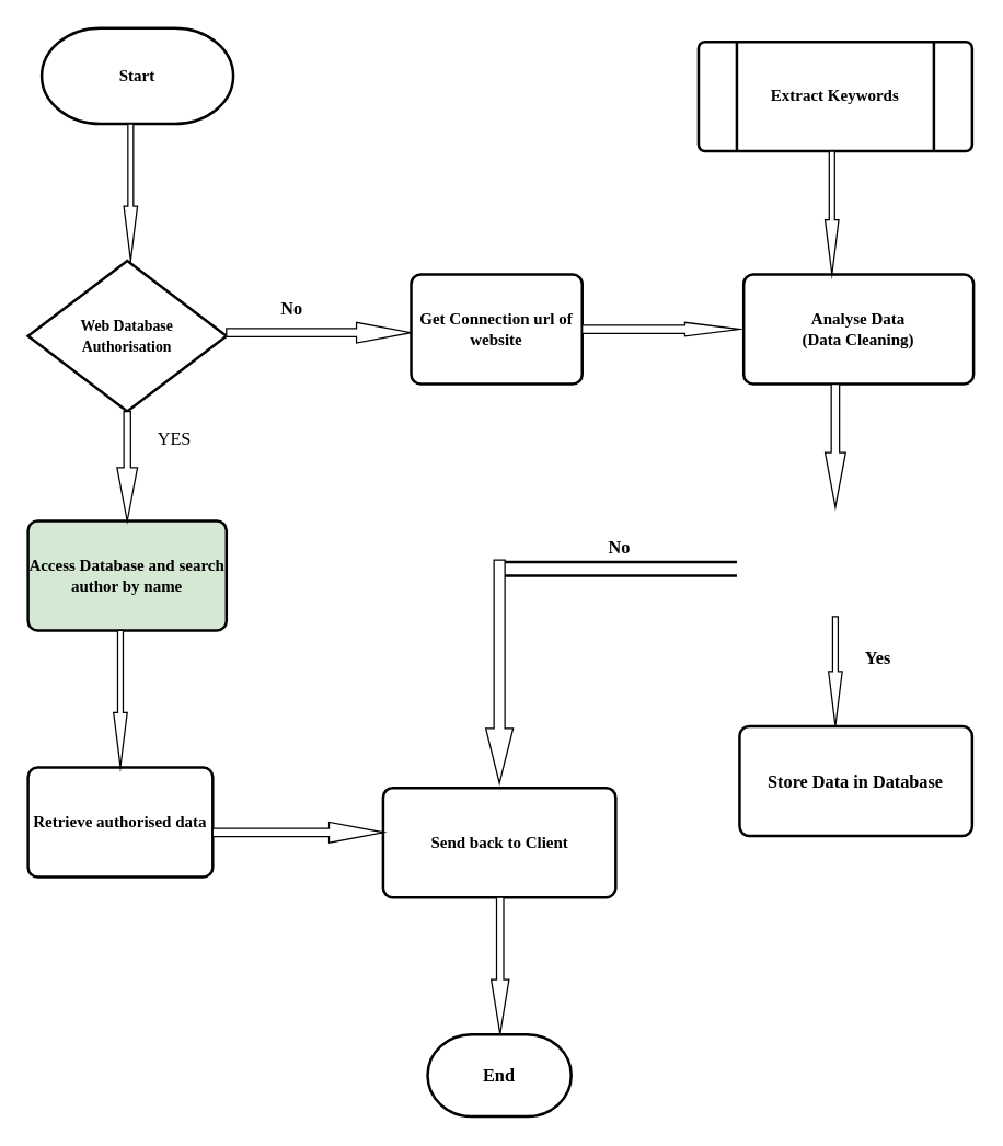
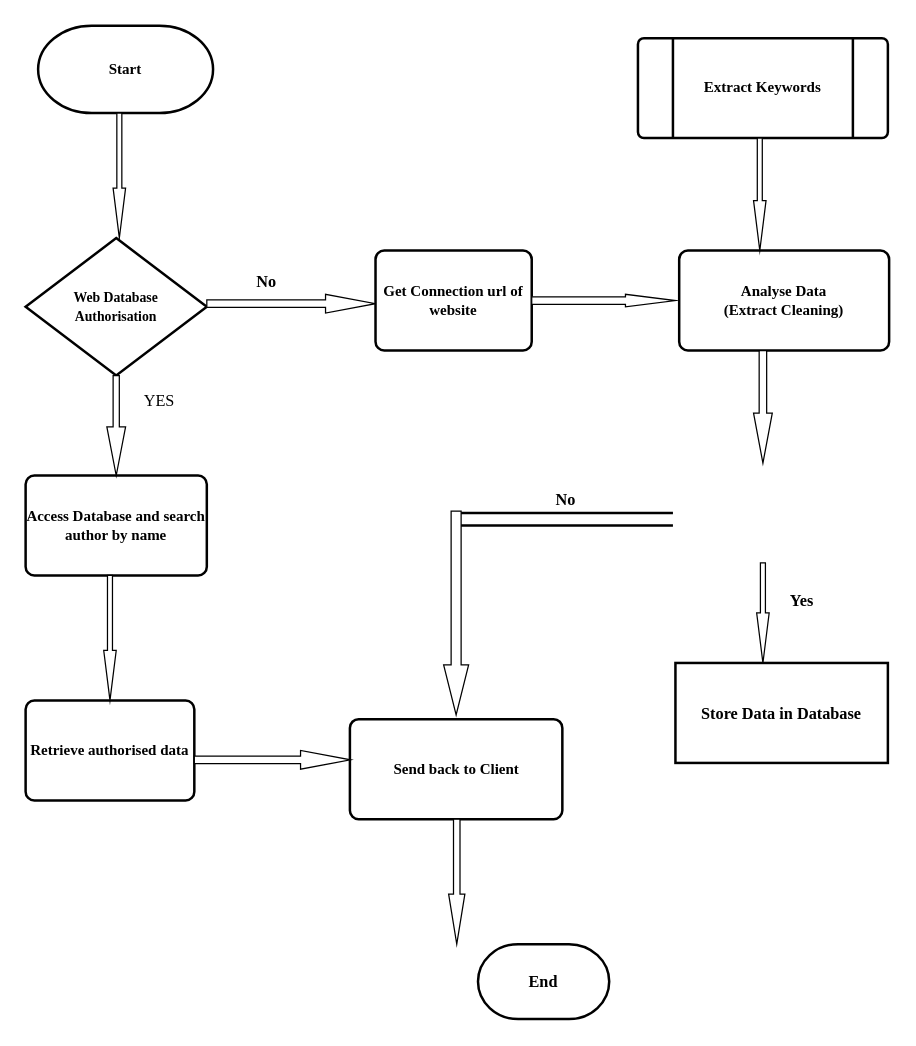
  <mxCell id="0" />
  <mxCell id="1" parent="0" />
  <mxCell id="2" value="Start" style="strokeWidth=2;html=1;shape=mxgraph.flowchart.terminator;whiteSpace=wrap;fontFamily=Times New Roman;fontStyle=1" vertex="1" parent="1"><mxGeometry x="30" y="20" width="140" height="70" as="geometry" /></mxCell>
  <mxCell id="3" value="" style="html=1;shadow=0;dashed=0;align=center;verticalAlign=middle;shape=mxgraph.arrows2.arrow;dy=0.6;dx=40;direction=south;notch=0;" vertex="1" parent="1"><mxGeometry x="90" y="90" width="10" height="100" as="geometry" /></mxCell>
  <mxCell id="4" value="&lt;span style=&quot;font-size: 11px&quot;&gt;&lt;b&gt;Web Database &lt;br&gt;Authorisation&lt;/b&gt;&lt;/span&gt;" style="strokeWidth=2;html=1;shape=mxgraph.flowchart.decision;whiteSpace=wrap;fontFamily=Times New Roman;" vertex="1" parent="1"><mxGeometry y="190" width="145" height="110" as="geometry" x="20" /></mxCell>
  <mxCell id="5" style="edgeStyle=orthogonalEdgeStyle;rounded=0;orthogonalLoop=1;jettySize=auto;html=1;" edge="1" parent="1"><mxGeometry relative="1" as="geometry"><mxPoint x="170" y="420" as="targetPoint" /><mxPoint x="170" y="420" as="sourcePoint" /></mxGeometry></mxCell>
- <mxCell id="6" value="Access Database and search author by name" style="rounded=1;whiteSpace=wrap;html=1;absoluteArcSize=1;arcSize=14;strokeWidth=2;fontFamily=Times New Roman;fontStyle=1;fillColor=#d5e8d4;" vertex="1" parent="1"><mxGeometry y="380" width="145" height="80" as="geometry" x="20" /></mxCell>
+ <mxCell id="6" value="Access Database and search author by name" style="rounded=1;whiteSpace=wrap;html=1;absoluteArcSize=1;arcSize=14;strokeWidth=2;fontFamily=Times New Roman;fontStyle=1" vertex="1" parent="1"><mxGeometry y="380" width="145" height="80" as="geometry" x="20" /></mxCell>
  <mxCell id="7" value="Retrieve authorised data" style="rounded=1;whiteSpace=wrap;html=1;absoluteArcSize=1;arcSize=14;strokeWidth=2;fontFamily=Times New Roman;fontStyle=1" vertex="1" parent="1"><mxGeometry y="560" width="135" height="80" as="geometry" x="20" /></mxCell>
  <mxCell id="8" value="Send back to Client" style="rounded=1;whiteSpace=wrap;html=1;absoluteArcSize=1;arcSize=14;strokeWidth=2;fontFamily=Times New Roman;fontStyle=1" vertex="1" parent="1"><mxGeometry x="279.5" y="575" width="170" height="80" as="geometry" /></mxCell>
  <mxCell id="9" value="" style="html=1;shadow=0;dashed=0;align=center;verticalAlign=bottom;shape=mxgraph.arrows2.arrow;dy=0.6;dx=40;notch=0;strokeColor=#000000;labelPosition=center;verticalLabelPosition=top;fontFamily=Times New Roman;fontSize=13;fontStyle=1" vertex="1" parent="1"><mxGeometry x="165" y="235" width="135" height="15" as="geometry" /></mxCell>
  <mxCell id="10" value="Get Connection url of website" style="rounded=1;whiteSpace=wrap;html=1;absoluteArcSize=1;arcSize=14;strokeWidth=2;fontFamily=Times New Roman;fontStyle=1" vertex="1" parent="1"><mxGeometry x="300" y="200" width="125" height="80" as="geometry" /></mxCell>
- <mxCell id="11" value="Analyse Data&lt;br&gt;(Data Cleaning)&lt;br&gt;" style="rounded=1;whiteSpace=wrap;html=1;absoluteArcSize=1;arcSize=14;strokeWidth=2;fontFamily=Times New Roman;fontStyle=1" vertex="1" parent="1"><mxGeometry x="543" y="200" width="168" height="80" as="geometry" /></mxCell>
+ <mxCell id="11" value="Analyse Data&lt;br&gt;(Extract Cleaning)&lt;br&gt;" style="rounded=1;whiteSpace=wrap;html=1;absoluteArcSize=1;arcSize=14;strokeWidth=2;fontFamily=Times New Roman;fontStyle=1" vertex="1" parent="1"><mxGeometry x="543" y="200" width="168" height="80" as="geometry" /></mxCell>
  <mxCell id="12" value="Extract Keywords" style="verticalLabelPosition=middle;verticalAlign=middle;html=1;strokeWidth=2;shape=process;whiteSpace=wrap;rounded=1;size=0.14;arcSize=6;fontFamily=Times New Roman;fontStyle=1;labelPosition=center;align=center;" vertex="1" parent="1"><mxGeometry x="510" y="30" width="200" height="80" as="geometry" /></mxCell>
  <mxCell id="13" value="" style="html=1;shadow=0;dashed=0;align=center;verticalAlign=middle;shape=mxgraph.arrows2.arrow;dy=0.4;dx=40;notch=0;" vertex="1" parent="1"><mxGeometry x="425" y="235" width="115" height="10" as="geometry" /></mxCell>
  <mxCell id="14" value="YES" style="text;html=1;resizable=0;points=[];autosize=1;align=left;verticalAlign=top;spacingTop=-4;fontSize=13;fontFamily=Times New Roman;" vertex="1" parent="1"><mxGeometry x="112.5" y="310" width="40" height="20" as="geometry" /></mxCell>
  <mxCell id="15" value="" style="html=1;shadow=0;dashed=0;align=left;verticalAlign=middle;shape=mxgraph.arrows2.arrow;dy=0.67;dx=39;direction=south;notch=0;strokeColor=#000000;fontFamily=Times New Roman;fontSize=13;fontStyle=1;labelPosition=right;verticalLabelPosition=middle;" vertex="1" parent="1"><mxGeometry x="85" y="300" width="15" height="80" as="geometry" /></mxCell>
  <mxCell id="16" value="&lt;b&gt;No&lt;/b&gt;" style="text;html=1;resizable=0;points=[];autosize=1;align=left;verticalAlign=top;spacingTop=-4;fontSize=13;fontFamily=Times New Roman;" vertex="1" parent="1"><mxGeometry x="202.5" y="215" width="30" height="20" as="geometry" /></mxCell>
  <mxCell id="17" value="" style="html=1;shadow=0;dashed=0;align=center;verticalAlign=middle;shape=mxgraph.arrows2.arrow;dy=0.6;dx=40;direction=south;notch=0;strokeColor=#000000;fontFamily=Times New Roman;fontSize=13;" vertex="1" parent="1"><mxGeometry x="602.5" y="110" width="10" height="90" as="geometry" /></mxCell>
  <mxCell id="18" value="" style="html=1;shadow=0;dashed=0;align=center;verticalAlign=middle;shape=mxgraph.arrows2.arrow;dy=0.6;dx=40;direction=south;notch=0;strokeColor=#000000;fontFamily=Times New Roman;fontSize=13;" vertex="1" parent="1"><mxGeometry x="602.5" y="280" width="15" height="90" as="geometry" /></mxCell>
  <mxCell id="19" value="" style="html=1;shadow=0;dashed=0;align=center;verticalAlign=middle;shape=mxgraph.arrows2.arrow;dy=0.6;dx=40;direction=south;notch=0;strokeColor=#000000;fontFamily=Times New Roman;fontSize=13;" vertex="1" parent="1"><mxGeometry x="82.5" y="460" width="10" height="100" as="geometry" /></mxCell>
  <mxCell id="20" value="" style="html=1;shadow=0;dashed=0;align=center;verticalAlign=middle;shape=mxgraph.arrows2.arrow;dy=0.6;dx=40;notch=0;strokeColor=#000000;fontFamily=Times New Roman;fontSize=13;" vertex="1" parent="1"><mxGeometry x="155" y="600" width="125" height="15" as="geometry" /></mxCell>
  <mxCell id="21" value="" style="html=1;shadow=0;dashed=0;align=center;verticalAlign=middle;shape=mxgraph.arrows2.arrow;dy=0.6;dx=40;direction=south;notch=0;strokeColor=#000000;fontFamily=Times New Roman;fontSize=13;" vertex="1" parent="1"><mxGeometry x="605" y="450" width="10" height="80" as="geometry" /></mxCell>
- <mxCell id="22" value="Store Data in Database" style="rounded=1;whiteSpace=wrap;html=1;absoluteArcSize=1;arcSize=14;strokeWidth=2;fontFamily=Times New Roman;fontSize=13;fontStyle=1" vertex="1" parent="1"><mxGeometry x="540" y="530" width="170" height="80" as="geometry" /></mxCell>
+ <mxCell id="22" value="Store Data in Database" style="whiteSpace=wrap;html=1;absoluteArcSize=1;arcSize=14;strokeWidth=2;fontFamily=Times New Roman;fontSize=13;fontStyle=1;rounded=0;" vertex="1" parent="1"><mxGeometry x="540" y="530" width="170" height="80" as="geometry" /></mxCell>
  <mxCell id="23" value="&lt;b&gt;No&lt;/b&gt;" style="strokeWidth=2;html=1;shape=mxgraph.flowchart.annotation_1;align=center;pointerEvents=1;fontFamily=Times New Roman;fontSize=13;rotation=0;labelPosition=center;verticalLabelPosition=top;verticalAlign=bottom;" vertex="1" parent="1"><mxGeometry x="365" y="410" width="173" height="10" as="geometry" /></mxCell>
  <mxCell id="24" value="" style="html=1;shadow=0;dashed=0;align=center;verticalAlign=middle;shape=mxgraph.arrows2.arrow;dy=0.6;dx=40;direction=west;notch=0;strokeColor=#000000;fontFamily=Times New Roman;fontSize=13;fontStyle=1;rotation=-90;" vertex="1" parent="1"><mxGeometry x="283" y="480" width="163" height="20" as="geometry" /></mxCell>
  <mxCell id="25" value="Yes" style="text;html=1;resizable=0;points=[];autosize=1;align=left;verticalAlign=top;spacingTop=-4;fontSize=13;fontFamily=Times New Roman;fontStyle=1" vertex="1" parent="1"><mxGeometry x="630" y="470" width="30" height="20" as="geometry" /></mxCell>
  <mxCell id="26" value="" style="html=1;shadow=0;dashed=0;align=center;verticalAlign=middle;shape=mxgraph.arrows2.arrow;dy=0.6;dx=40;direction=south;notch=0;strokeColor=#000000;fontFamily=Times New Roman;fontSize=13;" vertex="1" parent="1"><mxGeometry x="358.5" y="655" width="13" height="100" as="geometry" /></mxCell>
- <mxCell id="27" value="End" style="strokeWidth=2;html=1;shape=mxgraph.flowchart.terminator;whiteSpace=wrap;fontFamily=Times New Roman;fontSize=13;fontStyle=1" vertex="1" parent="1"><mxGeometry x="312" y="755" width="105" height="60" as="geometry" /></mxCell>
+ <mxCell id="27" value="End" style="strokeWidth=2;html=1;shape=mxgraph.flowchart.terminator;whiteSpace=wrap;fontFamily=Times New Roman;fontSize=13;fontStyle=1" vertex="1" parent="1"><mxGeometry x="382" y="755" width="105" height="60" as="geometry" /></mxCell>
